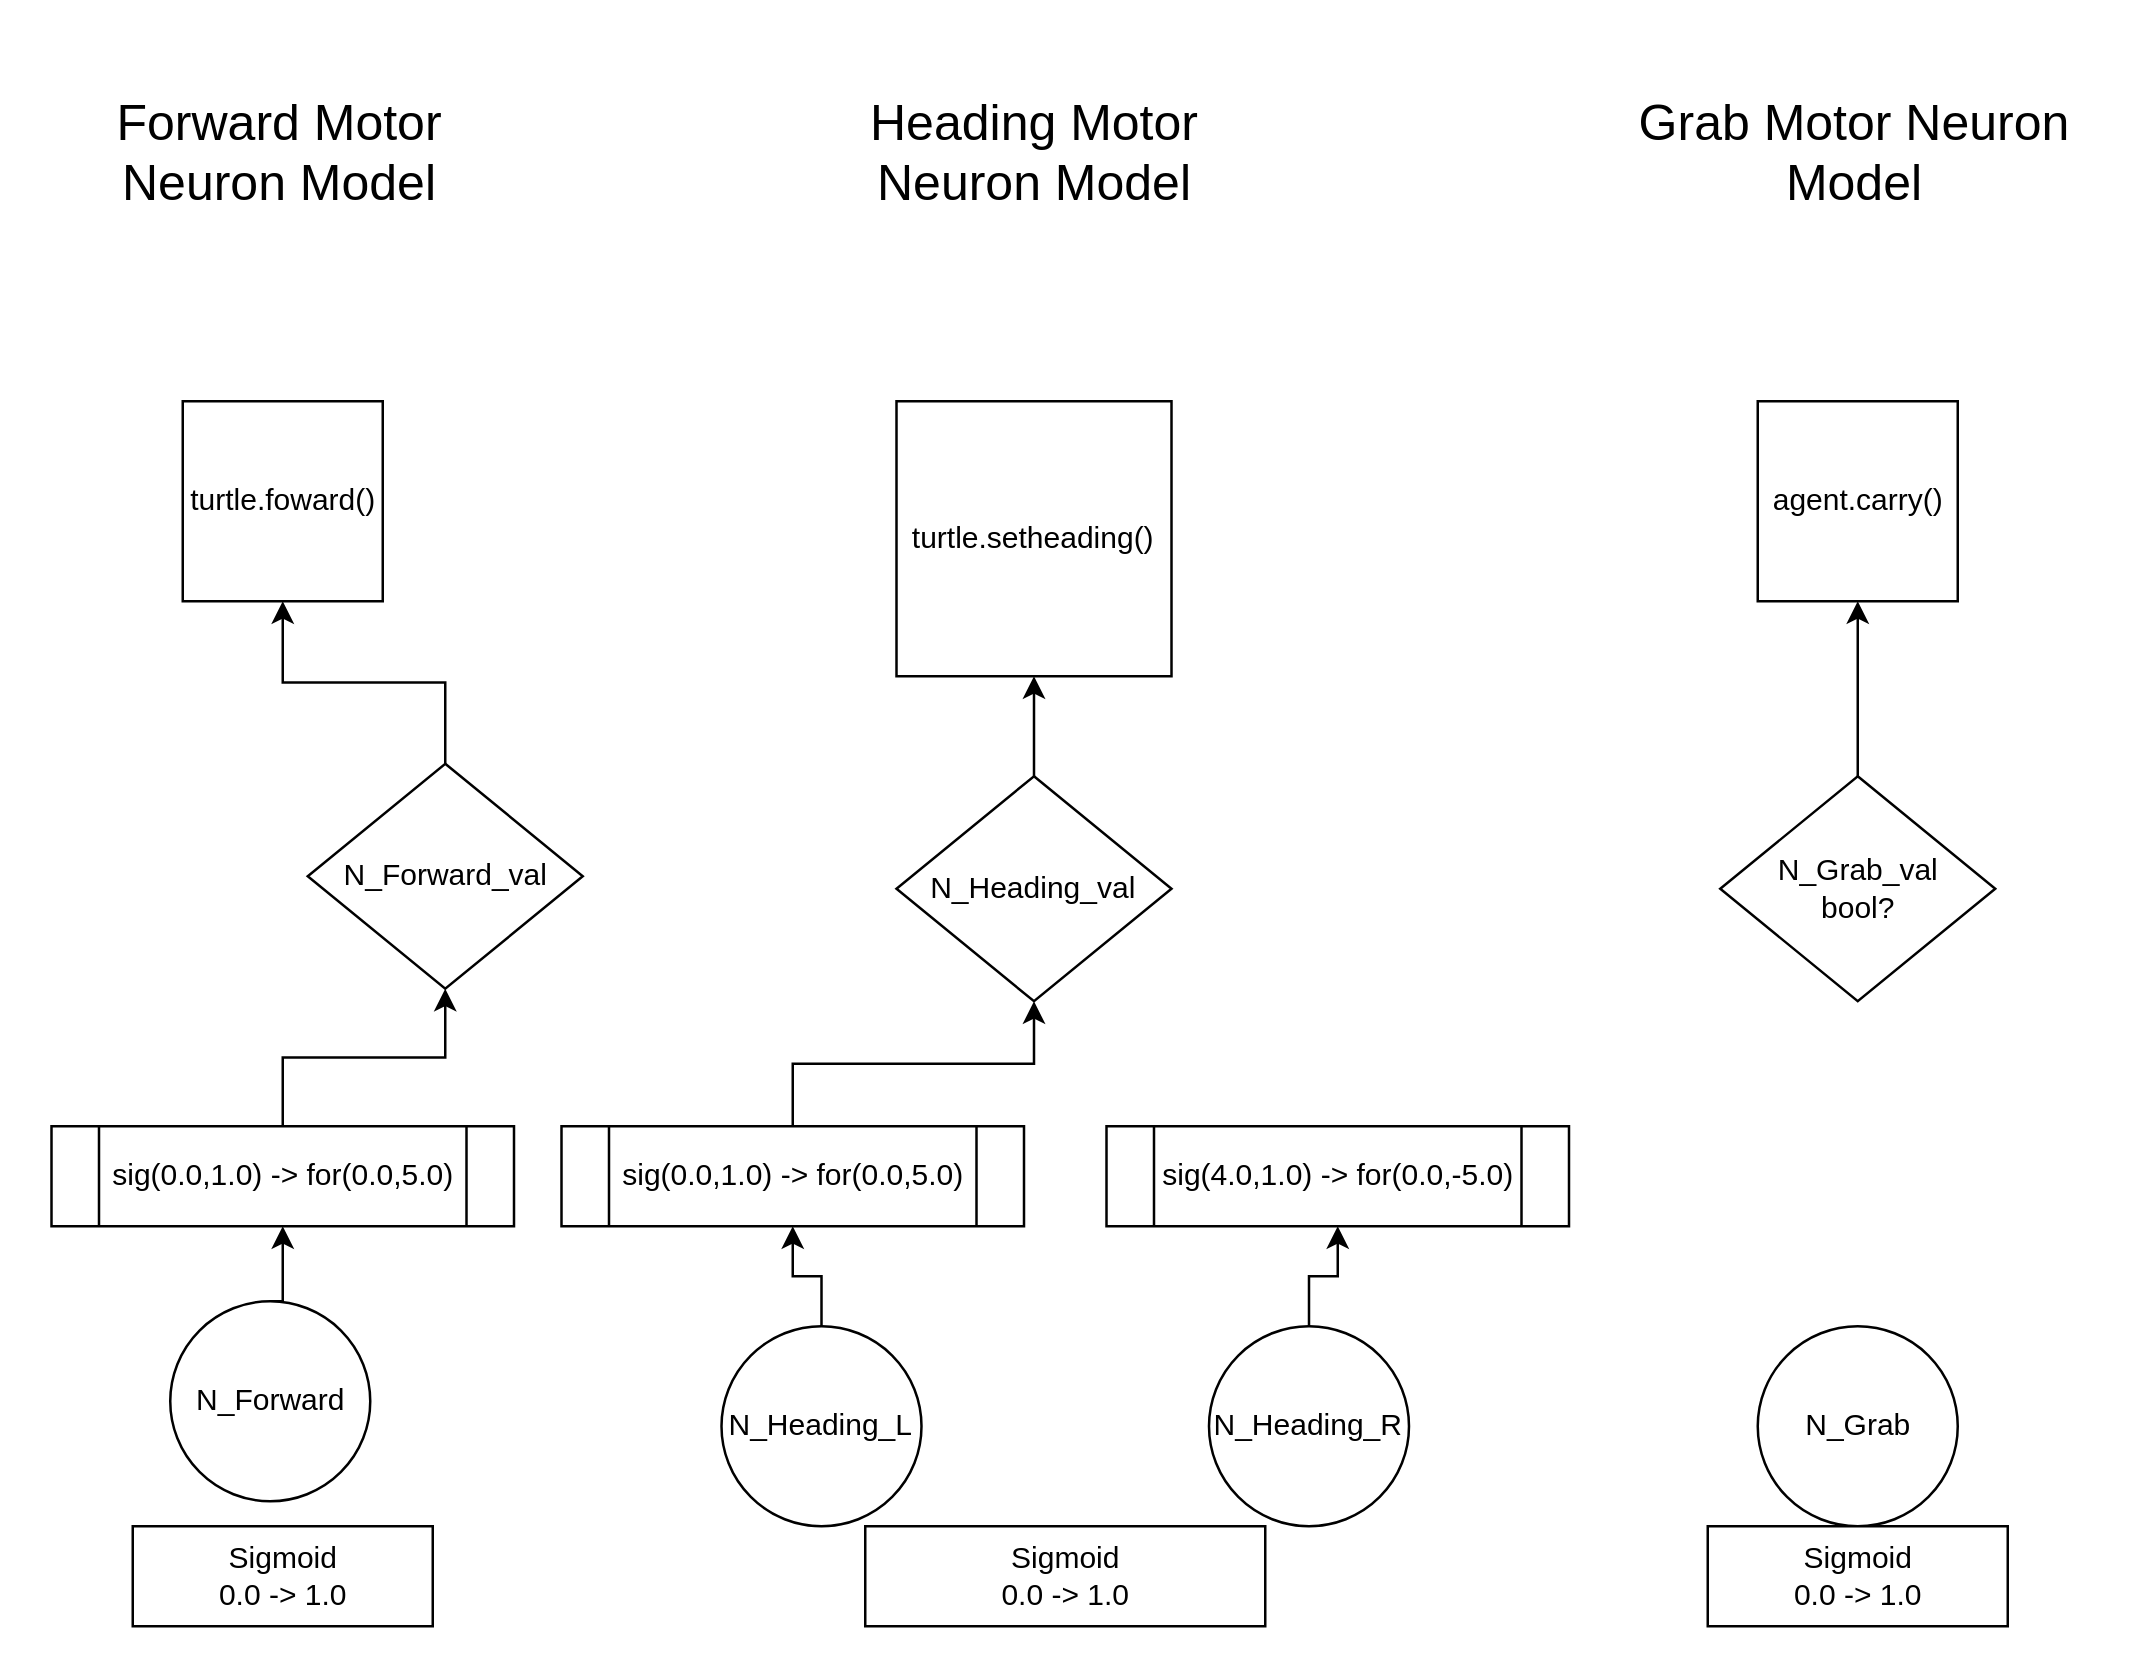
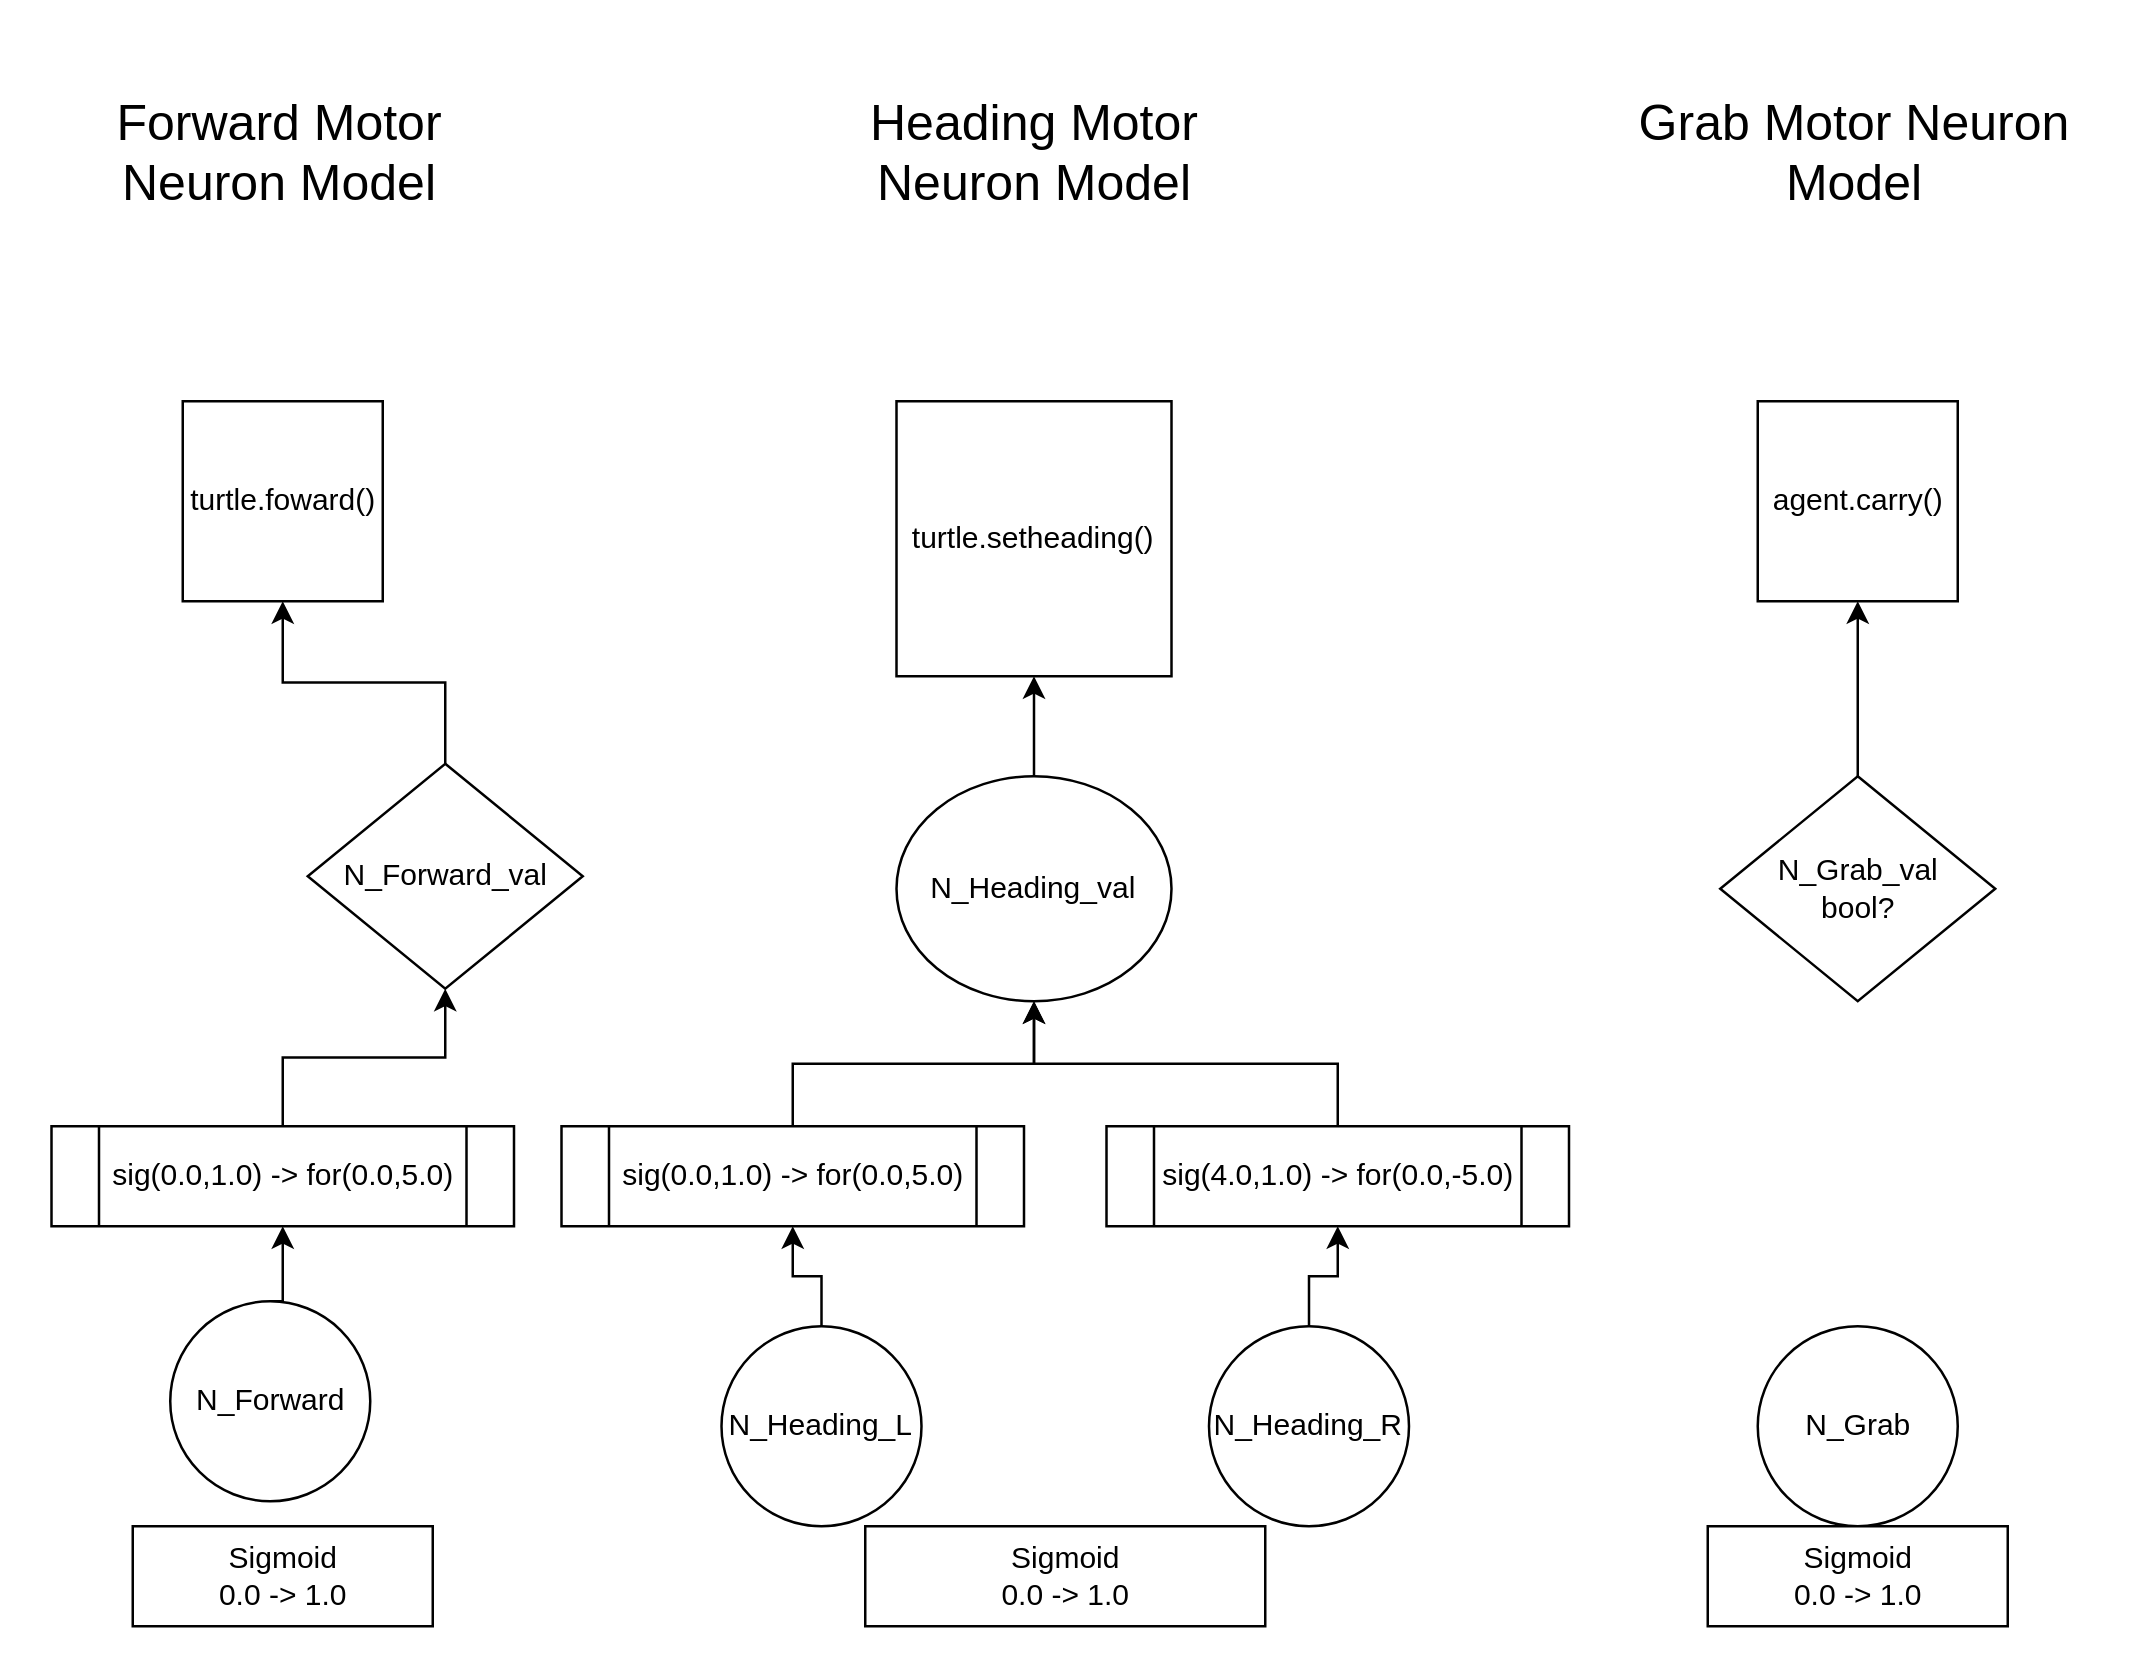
  <mxCell id="0" />
  <mxCell id="1" parent="0" />
  <mxCell id="2" style="edgeStyle=orthogonalEdgeStyle;rounded=0;orthogonalLoop=1;jettySize=auto;html=1;exitX=0.5;exitY=0;exitDx=0;exitDy=0;entryX=0.5;entryY=1;entryDx=0;entryDy=0;" parent="1" source="3" target="21" edge="1"><mxGeometry relative="1" as="geometry" /></mxCell>
  <mxCell id="3" value="N_Heading_L" style="ellipse;whiteSpace=wrap;html=1;aspect=fixed;" parent="1" vertex="1"><mxGeometry x="288" y="530" width="80" height="80" as="geometry" /></mxCell>
  <mxCell id="4" style="edgeStyle=orthogonalEdgeStyle;rounded=0;orthogonalLoop=1;jettySize=auto;html=1;exitX=0.5;exitY=0;exitDx=0;exitDy=0;entryX=0.5;entryY=1;entryDx=0;entryDy=0;" parent="1" source="5" target="13" edge="1"><mxGeometry relative="1" as="geometry" /></mxCell>
  <mxCell id="5" value="N_Forward" style="ellipse;whiteSpace=wrap;html=1;aspect=fixed;" parent="1" vertex="1"><mxGeometry x="67.5" y="520" width="80" height="80" as="geometry" /></mxCell>
  <mxCell id="6" style="edgeStyle=orthogonalEdgeStyle;rounded=0;orthogonalLoop=1;jettySize=auto;html=1;exitX=0.5;exitY=0;exitDx=0;exitDy=0;entryX=0.5;entryY=1;entryDx=0;entryDy=0;" parent="1" source="7" target="15" edge="1"><mxGeometry relative="1" as="geometry" /></mxCell>
  <mxCell id="7" value="N_Heading_R" style="ellipse;whiteSpace=wrap;html=1;aspect=fixed;" parent="1" vertex="1"><mxGeometry x="483" y="530" width="80" height="80" as="geometry" /></mxCell>
  <mxCell id="8" value="turtle.foward()" style="whiteSpace=wrap;html=1;aspect=fixed;" parent="1" vertex="1"><mxGeometry x="72.5" y="160" width="80" height="80" as="geometry" /></mxCell>
  <mxCell id="9" style="edgeStyle=orthogonalEdgeStyle;rounded=0;orthogonalLoop=1;jettySize=auto;html=1;exitX=0.5;exitY=0;exitDx=0;exitDy=0;entryX=0.5;entryY=1;entryDx=0;entryDy=0;" parent="1" source="10" target="8" edge="1"><mxGeometry relative="1" as="geometry" /></mxCell>
  <mxCell id="10" value="N_Forward_val" style="rhombus;whiteSpace=wrap;html=1;" parent="1" vertex="1"><mxGeometry x="122.5" y="305" width="110" height="90" as="geometry" /></mxCell>
  <mxCell id="11" value="Sigmoid&lt;br&gt;0.0 -&amp;gt; 1.0" style="rounded=0;whiteSpace=wrap;html=1;" parent="1" vertex="1"><mxGeometry x="52.5" y="610" width="120" height="40" as="geometry" /></mxCell>
  <mxCell id="12" style="edgeStyle=orthogonalEdgeStyle;rounded=0;orthogonalLoop=1;jettySize=auto;html=1;exitX=0.5;exitY=0;exitDx=0;exitDy=0;entryX=0.5;entryY=1;entryDx=0;entryDy=0;" parent="1" source="13" target="10" edge="1"><mxGeometry relative="1" as="geometry" /></mxCell>
  <mxCell id="13" value="sig(0.0,1.0) -&amp;gt; for(0.0,5.0)" style="shape=process;whiteSpace=wrap;html=1;backgroundOutline=1;" parent="1" vertex="1"><mxGeometry x="20" y="450" width="185" height="40" as="geometry" /></mxCell>
+ <mxCell id="14" style="edgeStyle=orthogonalEdgeStyle;rounded=0;orthogonalLoop=1;jettySize=auto;html=1;exitX=0.5;exitY=0;exitDx=0;exitDy=0;entryX=0.5;entryY=1;entryDx=0;entryDy=0;" parent="1" source="15" target="17" edge="1"><mxGeometry relative="1" as="geometry" /></mxCell>
  <mxCell id="15" value="sig(4.0,1.0) -&amp;gt; for(0.0,-5.0)" style="shape=process;whiteSpace=wrap;html=1;backgroundOutline=1;" parent="1" vertex="1"><mxGeometry x="442" y="450" width="185" height="40" as="geometry" /></mxCell>
  <mxCell id="16" style="edgeStyle=orthogonalEdgeStyle;rounded=0;orthogonalLoop=1;jettySize=auto;html=1;exitX=0.5;exitY=0;exitDx=0;exitDy=0;entryX=0.5;entryY=1;entryDx=0;entryDy=0;" parent="1" source="17" target="18" edge="1"><mxGeometry relative="1" as="geometry" /></mxCell>
- <mxCell id="17" value="N_Heading_val" style="rhombus;whiteSpace=wrap;html=1;" parent="1" vertex="1"><mxGeometry x="358" y="310" width="110" height="90" as="geometry" /></mxCell>
+ <mxCell id="17" value="N_Heading_val" style="ellipse;whiteSpace=wrap;html=1;" parent="1" vertex="1"><mxGeometry x="358" y="310" width="110" height="90" as="geometry" /></mxCell>
  <mxCell id="18" value="turtle.setheading()" style="whiteSpace=wrap;html=1;aspect=fixed;" parent="1" vertex="1"><mxGeometry x="358" y="160" width="110" height="110" as="geometry" /></mxCell>
  <mxCell id="19" value="Sigmoid&lt;br&gt;0.0 -&amp;gt; 1.0" style="rounded=0;whiteSpace=wrap;html=1;" parent="1" vertex="1"><mxGeometry x="345.5" y="610" width="160" height="40" as="geometry" /></mxCell>
  <mxCell id="20" style="edgeStyle=orthogonalEdgeStyle;rounded=0;orthogonalLoop=1;jettySize=auto;html=1;exitX=0.5;exitY=0;exitDx=0;exitDy=0;entryX=0.5;entryY=1;entryDx=0;entryDy=0;" parent="1" source="21" target="17" edge="1"><mxGeometry relative="1" as="geometry" /></mxCell>
  <mxCell id="21" value="sig(0.0,1.0) -&amp;gt; for(0.0,5.0)" style="shape=process;whiteSpace=wrap;html=1;backgroundOutline=1;" parent="1" vertex="1"><mxGeometry x="224" y="450" width="185" height="40" as="geometry" /></mxCell>
  <mxCell id="22" value="&lt;font style=&quot;font-size: 20px&quot;&gt;Forward Motor Neuron Model&lt;/font&gt;" style="text;html=1;strokeColor=none;fillColor=none;align=center;verticalAlign=middle;whiteSpace=wrap;rounded=0;" parent="1" vertex="1"><mxGeometry x="20" y="20" width="182.5" height="80" as="geometry" /></mxCell>
  <mxCell id="23" value="&lt;font style=&quot;font-size: 20px&quot;&gt;Heading Motor Neuron Model&lt;/font&gt;" style="text;html=1;strokeColor=none;fillColor=none;align=center;verticalAlign=middle;whiteSpace=wrap;rounded=0;" parent="1" vertex="1"><mxGeometry x="321.75" y="20" width="182.5" height="80" as="geometry" /></mxCell>
  <mxCell id="24" value="N_Grab" style="ellipse;whiteSpace=wrap;html=1;aspect=fixed;" parent="1" vertex="1"><mxGeometry x="702.5" y="530" width="80" height="80" as="geometry" /></mxCell>
  <mxCell id="25" value="agent.carry()" style="whiteSpace=wrap;html=1;aspect=fixed;" parent="1" vertex="1"><mxGeometry x="702.5" y="160" width="80" height="80" as="geometry" /></mxCell>
  <mxCell id="26" style="edgeStyle=orthogonalEdgeStyle;rounded=0;orthogonalLoop=1;jettySize=auto;html=1;exitX=0.5;exitY=0;exitDx=0;exitDy=0;entryX=0.5;entryY=1;entryDx=0;entryDy=0;" parent="1" source="27" target="25" edge="1"><mxGeometry relative="1" as="geometry" /></mxCell>
  <mxCell id="27" value="N_Grab_val&lt;br&gt;bool?" style="rhombus;whiteSpace=wrap;html=1;" parent="1" vertex="1"><mxGeometry x="687.5" y="310" width="110" height="90" as="geometry" /></mxCell>
  <mxCell id="28" value="Sigmoid&lt;br&gt;0.0 -&amp;gt; 1.0" style="rounded=0;whiteSpace=wrap;html=1;" parent="1" vertex="1"><mxGeometry x="682.5" y="610" width="120" height="40" as="geometry" /></mxCell>
  <mxCell id="29" value="&lt;font style=&quot;font-size: 20px&quot;&gt;Grab Motor Neuron Model&lt;/font&gt;" style="text;html=1;strokeColor=none;fillColor=none;align=center;verticalAlign=middle;whiteSpace=wrap;rounded=0;" parent="1" vertex="1"><mxGeometry x="650" y="20" width="182.5" height="80" as="geometry" /></mxCell>
